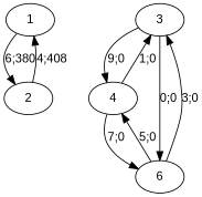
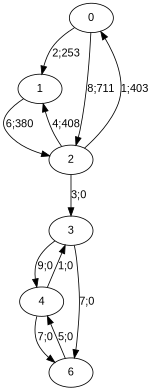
  digraph {
    fontname="Liberation Sans"
    node [fontname="Liberation Sans"]
    edge [color=black fontname="Liberation Sans"]
+   0
    1
    2
    3
    4
    n6 [label=6]
+   0 -> 1 [label="2;253"]
+   0 -> 2 [label="8;711"]
    1 -> 2 [label="6;380"]
+   2 -> 0 [label="1;403"]
    2 -> 1 [label="4;408"]
    3 -> 4 [label="9;0"]
-   3 -> n6 [label="0;0"]
+   3 -> n6 [label="7;0"]
    4 -> 3 [label="1;0"]
    4 -> n6 [label="7;0"]
-   n6 -> 3 [label="3;0"]
+   2 -> 3 [label="3;0"]
    n6 -> 4 [label="5;0"]
  }
